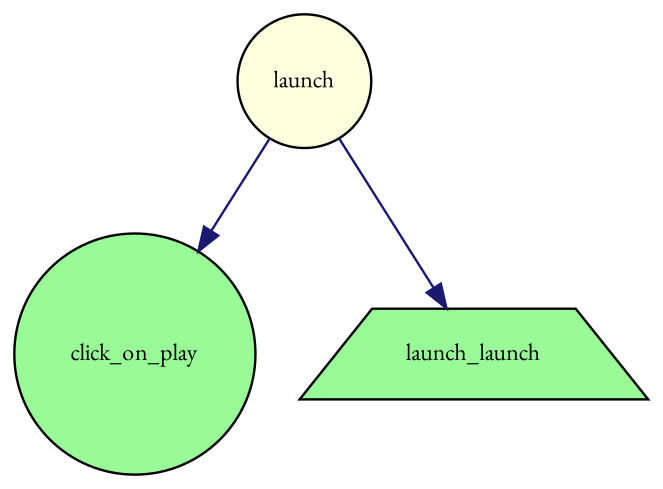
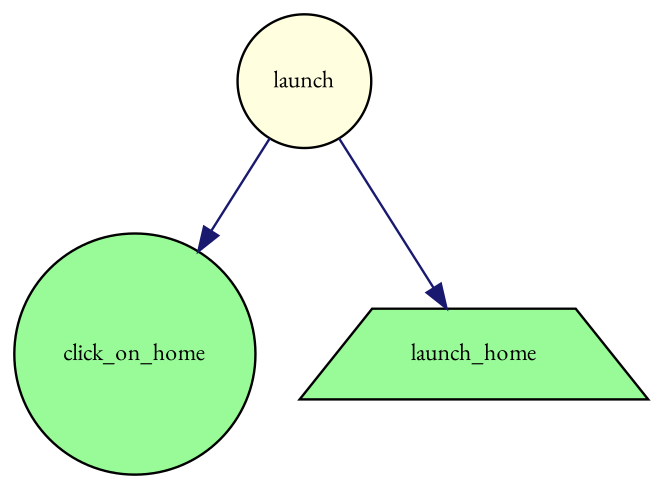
  digraph {
    fontname="EB Garamond"
    rankdir=TB
    node [color=black fillcolor=palegreen fontname="EB Garamond" fontsize=10 shape=circle style=filled]
    edge [color=midnightblue fontname="EB Garamond" fontsize=10 labelfontname=Helvetica labelfontsize=10 style=solid]
    n1 [fillcolor=lightyellow fontcolor=black height=0.2 label=launch width=0.4]
-   n2 [height=0.2 label=click_on_play width=0.4]
-   n3 [height=0.2 label=launch_launch shape=trapezium width=0.4]
+   n2 [height=0.2 label=click_on_home width=0.4]
+   n3 [height=0.2 label=launch_home shape=trapezium width=0.4]
    n1 -> n2
    n1 -> n3
  }
